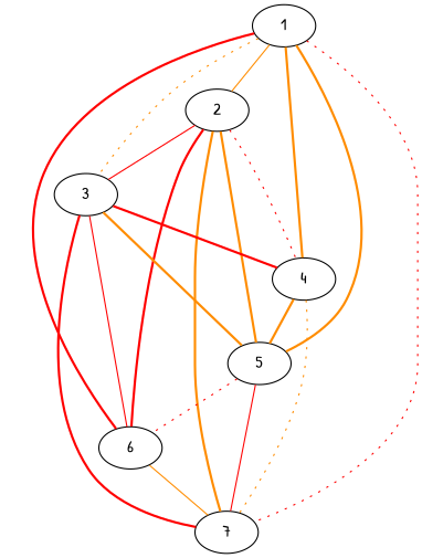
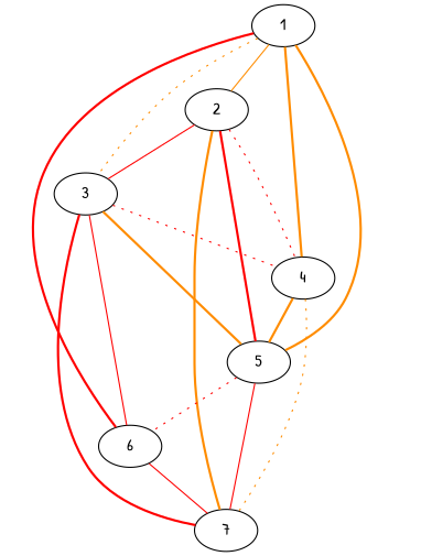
  graph {
    fontname="Patrick Hand"
    node [fontname="Patrick Hand"]
    edge [color=red fontname="Patrick Hand" style=bold]
    1
    2
    3
    4
    5
    6
    7
    1 -- 2 [color=darkorange style=solid]
    1 -- 3 [color=darkorange style=dotted]
    1 -- 4 [color=darkorange]
    1 -- 5 [color=darkorange]
    1 -- 6
-   1 -- 7 [style=dotted]
    2 -- 3 [style=solid]
    2 -- 4 [style=dotted]
-   2 -- 5 [color=darkorange]
-   2 -- 6
+   2 -- 5
    2 -- 7 [color=darkorange]
-   3 -- 4
+   3 -- 4 [style=dotted]
    3 -- 5 [color=darkorange]
    3 -- 6 [style=solid]
    3 -- 7
    4 -- 5 [color=darkorange]
    4 -- 7 [color=darkorange style=dotted]
    5 -- 6 [style=dotted]
    5 -- 7 [style=solid]
-   6 -- 7 [color=darkorange style=solid]
+   6 -- 7 [style=solid]
  }
